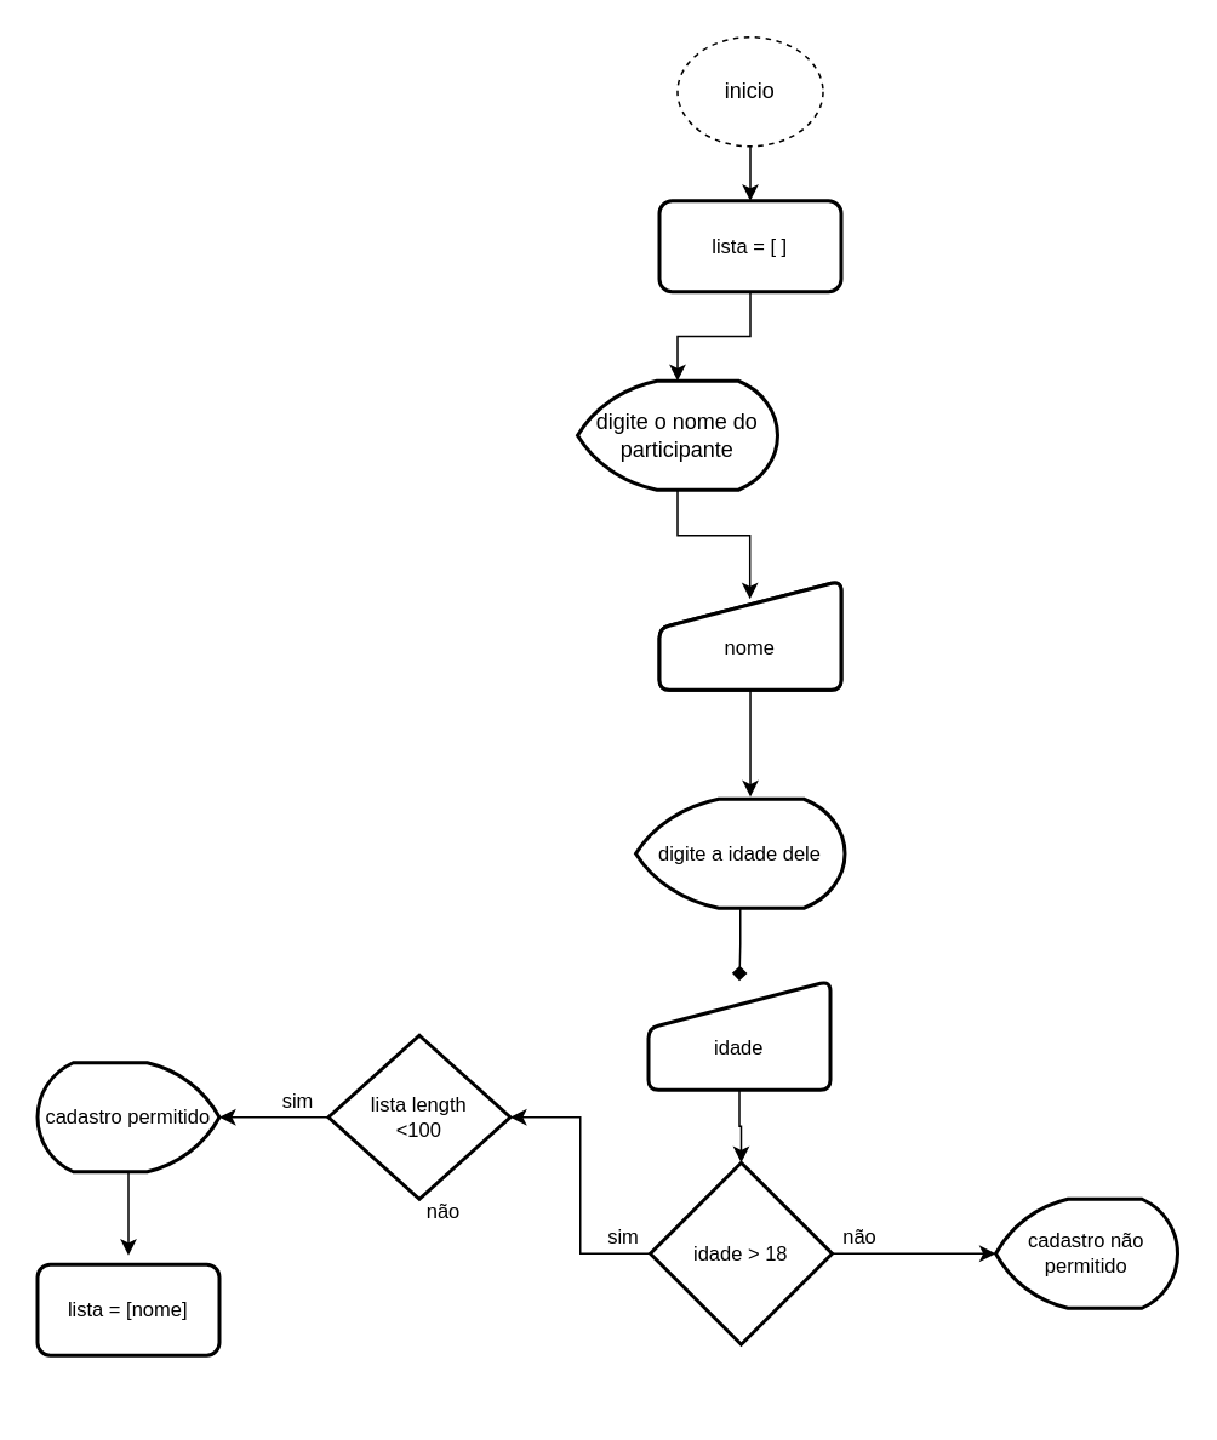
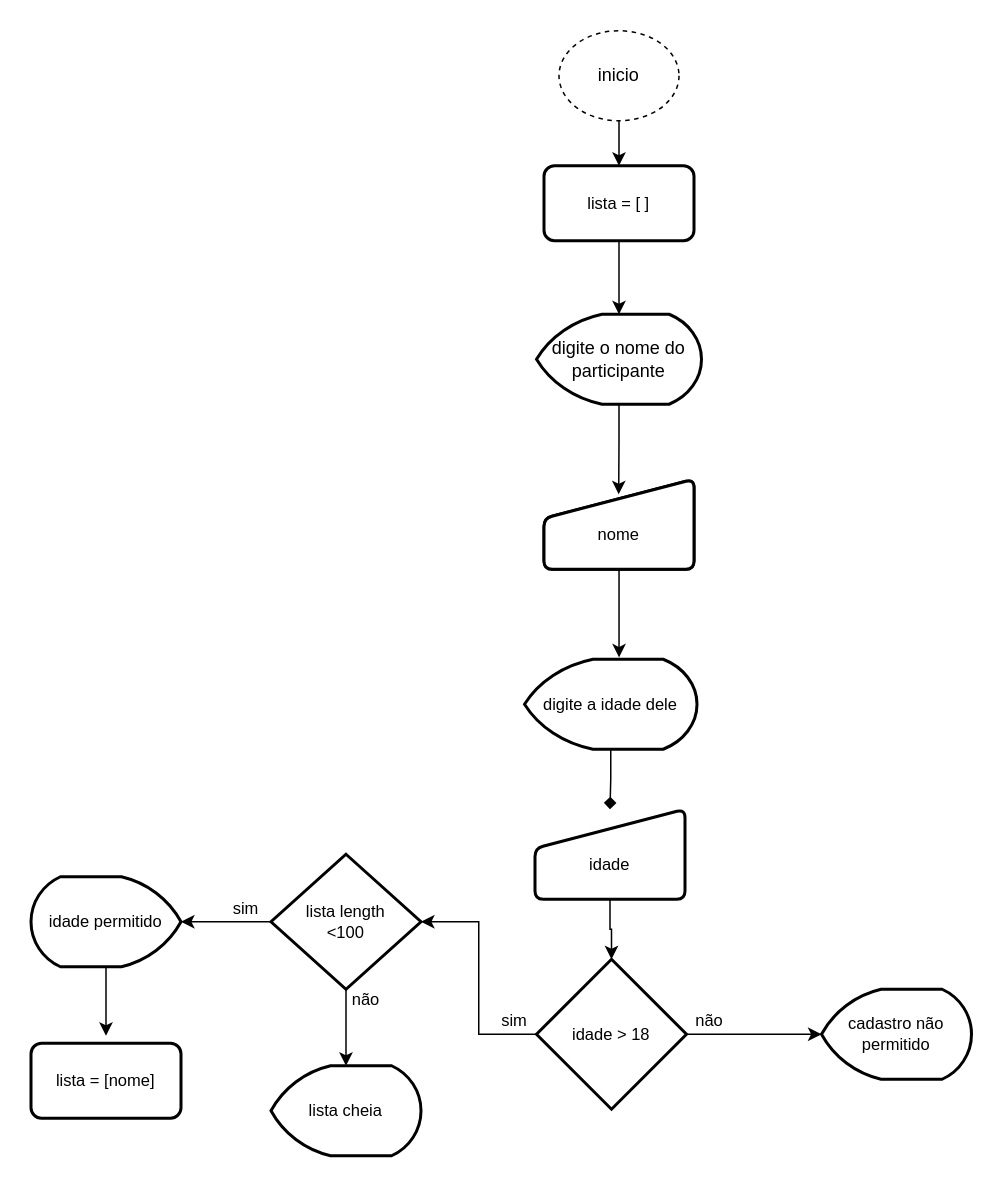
  <mxCell id="0" />
  <mxCell id="1" parent="0" />
  <mxCell id="2" style="edgeStyle=orthogonalEdgeStyle;rounded=0;orthogonalLoop=1;jettySize=auto;html=1;exitX=0.5;exitY=1;exitDx=0;exitDy=0;fontSize=11;" edge="1" parent="1" source="3" target="22"><mxGeometry relative="1" as="geometry" /></mxCell>
  <mxCell id="3" value="inicio" style="ellipse;whiteSpace=wrap;html=1;dashed=1;" vertex="1" parent="1"><mxGeometry x="372" y="20" width="80" height="60" as="geometry" /></mxCell>
  <mxCell id="4" style="edgeStyle=orthogonalEdgeStyle;rounded=0;orthogonalLoop=1;jettySize=auto;html=1;exitX=0.5;exitY=1;exitDx=0;exitDy=0;exitPerimeter=0;entryX=0.498;entryY=0.167;entryDx=0;entryDy=0;entryPerimeter=0;fontSize=11;" edge="1" parent="1" source="5" target="10"><mxGeometry relative="1" as="geometry" /></mxCell>
- <mxCell id="5" value="digite o nome do participante" style="strokeWidth=2;html=1;shape=mxgraph.flowchart.display;whiteSpace=wrap;" vertex="1" parent="1"><mxGeometry x="317" y="209" width="110" height="60" as="geometry" /></mxCell>
+ <mxCell id="5" value="digite o nome do participante" style="strokeWidth=2;html=1;shape=mxgraph.flowchart.display;whiteSpace=wrap;" vertex="1" parent="1"><mxGeometry x="357" y="209" width="110" height="60" as="geometry" /></mxCell>
  <mxCell id="6" value="&lt;br&gt;nome" style="html=1;strokeWidth=2;shape=manualInput;whiteSpace=wrap;rounded=1;size=26;arcSize=11;fontSize=11;" vertex="1" parent="1"><mxGeometry x="362" y="319" width="100" height="60" as="geometry" /></mxCell>
  <mxCell id="7" style="edgeStyle=orthogonalEdgeStyle;rounded=0;orthogonalLoop=1;jettySize=auto;html=1;exitX=0.5;exitY=1;exitDx=0;exitDy=0;exitPerimeter=0;fontSize=11;endArrow=diamond;" edge="1" parent="1" source="8" target="12"><mxGeometry relative="1" as="geometry" /></mxCell>
  <mxCell id="8" value="digite a idade dele" style="strokeWidth=2;html=1;shape=mxgraph.flowchart.display;whiteSpace=wrap;fontSize=11;" vertex="1" parent="1"><mxGeometry x="349" y="439" width="115" height="60" as="geometry" /></mxCell>
  <mxCell id="9" style="edgeStyle=orthogonalEdgeStyle;rounded=0;orthogonalLoop=1;jettySize=auto;html=1;entryX=0.548;entryY=-0.02;entryDx=0;entryDy=0;entryPerimeter=0;fontSize=11;" edge="1" parent="1" source="10" target="8"><mxGeometry relative="1" as="geometry" /></mxCell>
  <mxCell id="10" value="&lt;br&gt;nome" style="html=1;strokeWidth=2;shape=manualInput;whiteSpace=wrap;rounded=1;size=26;arcSize=11;fontSize=11;" vertex="1" parent="1"><mxGeometry x="362" y="319" width="100" height="60" as="geometry" /></mxCell>
  <mxCell id="11" style="edgeStyle=orthogonalEdgeStyle;rounded=0;orthogonalLoop=1;jettySize=auto;html=1;exitX=0.5;exitY=1;exitDx=0;exitDy=0;entryX=0.5;entryY=0;entryDx=0;entryDy=0;entryPerimeter=0;fontSize=11;" edge="1" parent="1" source="12" target="16"><mxGeometry relative="1" as="geometry" /></mxCell>
  <mxCell id="12" value="&lt;br&gt;idade" style="html=1;strokeWidth=2;shape=manualInput;whiteSpace=wrap;rounded=1;size=26;arcSize=11;fontSize=11;" vertex="1" parent="1"><mxGeometry x="356" y="539" width="100" height="60" as="geometry" /></mxCell>
  <mxCell id="13" style="edgeStyle=orthogonalEdgeStyle;rounded=0;orthogonalLoop=1;jettySize=auto;html=1;exitX=1;exitY=0.5;exitDx=0;exitDy=0;exitPerimeter=0;entryX=0;entryY=0.5;entryDx=0;entryDy=0;entryPerimeter=0;fontSize=11;" edge="1" parent="1" source="16" target="17"><mxGeometry relative="1" as="geometry" /></mxCell>
  <mxCell id="14" value="não" style="edgeLabel;html=1;align=center;verticalAlign=middle;resizable=0;points=[];fontSize=11;" vertex="1" connectable="0" parent="13"><mxGeometry x="-0.689" y="-1" relative="1" as="geometry"><mxPoint y="-11" as="offset" /></mxGeometry></mxCell>
  <mxCell id="15" style="edgeStyle=orthogonalEdgeStyle;rounded=0;orthogonalLoop=1;jettySize=auto;html=1;exitX=0;exitY=0.5;exitDx=0;exitDy=0;exitPerimeter=0;fontSize=11;entryX=1;entryY=0.5;entryDx=0;entryDy=0;entryPerimeter=0;" edge="1" parent="1" source="16" target="25"><mxGeometry relative="1" as="geometry"><mxPoint x="310" y="580" as="targetPoint" /></mxGeometry></mxCell>
  <mxCell id="16" value="idade &amp;gt; 18" style="strokeWidth=2;html=1;shape=mxgraph.flowchart.decision;whiteSpace=wrap;fontSize=11;" vertex="1" parent="1"><mxGeometry x="357" y="639" width="100" height="100" as="geometry" /></mxCell>
  <mxCell id="17" value="cadastro não permitido" style="strokeWidth=2;html=1;shape=mxgraph.flowchart.display;whiteSpace=wrap;fontSize=11;" vertex="1" parent="1"><mxGeometry x="547" y="659" width="100" height="60" as="geometry" /></mxCell>
  <mxCell id="18" style="edgeStyle=orthogonalEdgeStyle;rounded=0;orthogonalLoop=1;jettySize=auto;html=1;exitX=0.5;exitY=0;exitDx=0;exitDy=0;exitPerimeter=0;fontSize=11;" edge="1" parent="1"><mxGeometry relative="1" as="geometry"><mxPoint x="70" y="643" as="sourcePoint" /><mxPoint x="70" y="690" as="targetPoint" /></mxGeometry></mxCell>
- <mxCell id="19" value="cadastro permitido" style="strokeWidth=2;html=1;shape=mxgraph.flowchart.display;whiteSpace=wrap;fontSize=11;direction=west;" vertex="1" parent="1"><mxGeometry x="20" y="584" width="100" height="60" as="geometry" /></mxCell>
+ <mxCell id="19" value="idade permitido" style="strokeWidth=2;html=1;shape=mxgraph.flowchart.display;whiteSpace=wrap;fontSize=11;direction=west;" vertex="1" parent="1"><mxGeometry x="20" y="584" width="100" height="60" as="geometry" /></mxCell>
  <mxCell id="20" value="sim" style="text;html=1;align=center;verticalAlign=middle;resizable=0;points=[];autosize=1;strokeColor=none;fillColor=none;fontSize=11;" vertex="1" parent="1"><mxGeometry x="322" y="665" width="40" height="30" as="geometry" /></mxCell>
  <mxCell id="21" style="edgeStyle=orthogonalEdgeStyle;rounded=0;orthogonalLoop=1;jettySize=auto;html=1;exitX=0.5;exitY=1;exitDx=0;exitDy=0;entryX=0.5;entryY=0;entryDx=0;entryDy=0;entryPerimeter=0;fontSize=11;" edge="1" parent="1" source="22" target="5"><mxGeometry relative="1" as="geometry" /></mxCell>
  <mxCell id="22" value="lista = [ ]" style="rounded=1;whiteSpace=wrap;html=1;absoluteArcSize=1;arcSize=14;strokeWidth=2;fontSize=11;" vertex="1" parent="1"><mxGeometry x="362" y="110" width="100" height="50" as="geometry" /></mxCell>
  <mxCell id="23" style="edgeStyle=orthogonalEdgeStyle;rounded=0;orthogonalLoop=1;jettySize=auto;html=1;exitX=0;exitY=0.5;exitDx=0;exitDy=0;exitPerimeter=0;fontSize=11;" edge="1" parent="1" source="25" target="19"><mxGeometry relative="1" as="geometry" /></mxCell>
+ <mxCell id="24" style="edgeStyle=orthogonalEdgeStyle;rounded=0;orthogonalLoop=1;jettySize=auto;html=1;exitX=0.5;exitY=1;exitDx=0;exitDy=0;exitPerimeter=0;fontSize=11;" edge="1" parent="1" source="25" target="26"><mxGeometry relative="1" as="geometry"><mxPoint x="230" y="710" as="targetPoint" /></mxGeometry></mxCell>
  <mxCell id="25" value="lista length &lt;br&gt;&amp;lt;100" style="strokeWidth=2;html=1;shape=mxgraph.flowchart.decision;whiteSpace=wrap;fontSize=11;" vertex="1" parent="1"><mxGeometry x="180" y="569" width="100" height="90" as="geometry" /></mxCell>
+ <mxCell id="26" value="lista cheia" style="strokeWidth=2;html=1;shape=mxgraph.flowchart.display;whiteSpace=wrap;fontSize=11;" vertex="1" parent="1"><mxGeometry x="180" y="710" width="100" height="60" as="geometry" /></mxCell>
  <mxCell id="27" value="não" style="text;html=1;align=center;verticalAlign=middle;resizable=0;points=[];autosize=1;strokeColor=none;fillColor=none;fontSize=11;" vertex="1" parent="1"><mxGeometry x="223" y="651" width="40" height="30" as="geometry" /></mxCell>
  <mxCell id="28" value="sim" style="text;html=1;align=center;verticalAlign=middle;resizable=0;points=[];autosize=1;strokeColor=none;fillColor=none;fontSize=11;" vertex="1" parent="1"><mxGeometry x="143" y="590" width="40" height="30" as="geometry" /></mxCell>
  <mxCell id="29" value="lista = [nome]" style="rounded=1;whiteSpace=wrap;html=1;absoluteArcSize=1;arcSize=14;strokeWidth=2;fontSize=11;" vertex="1" parent="1"><mxGeometry x="20" y="695" width="100" height="50" as="geometry" /></mxCell>
